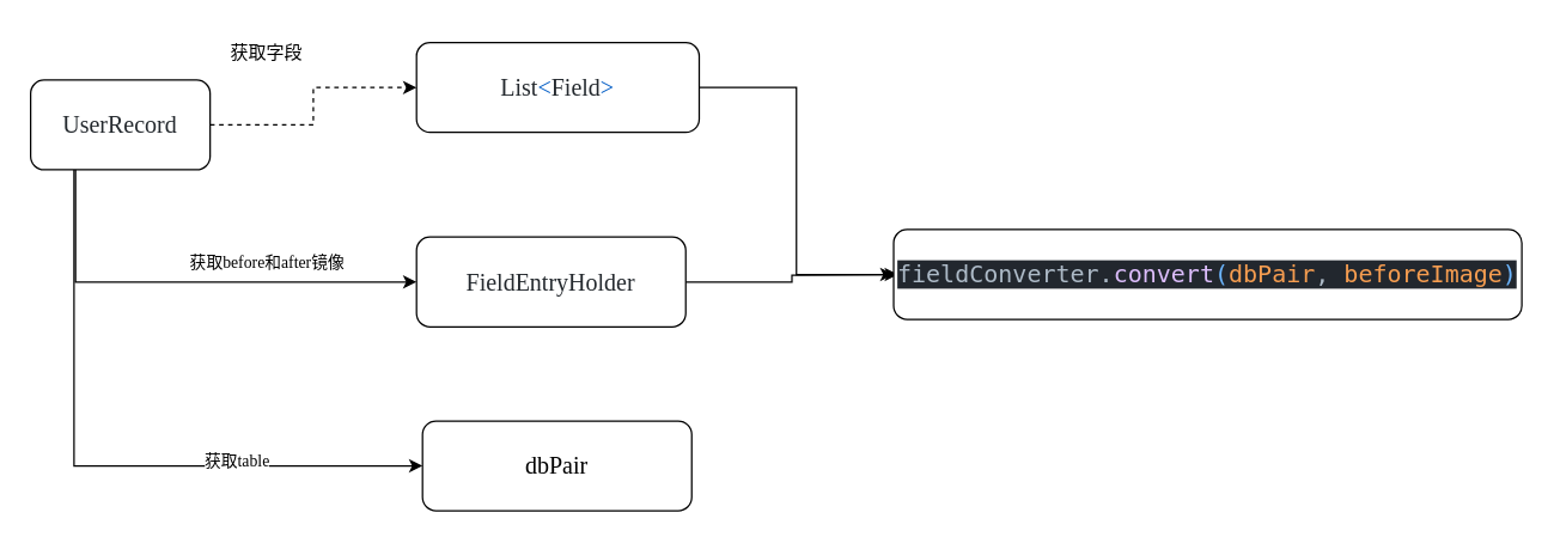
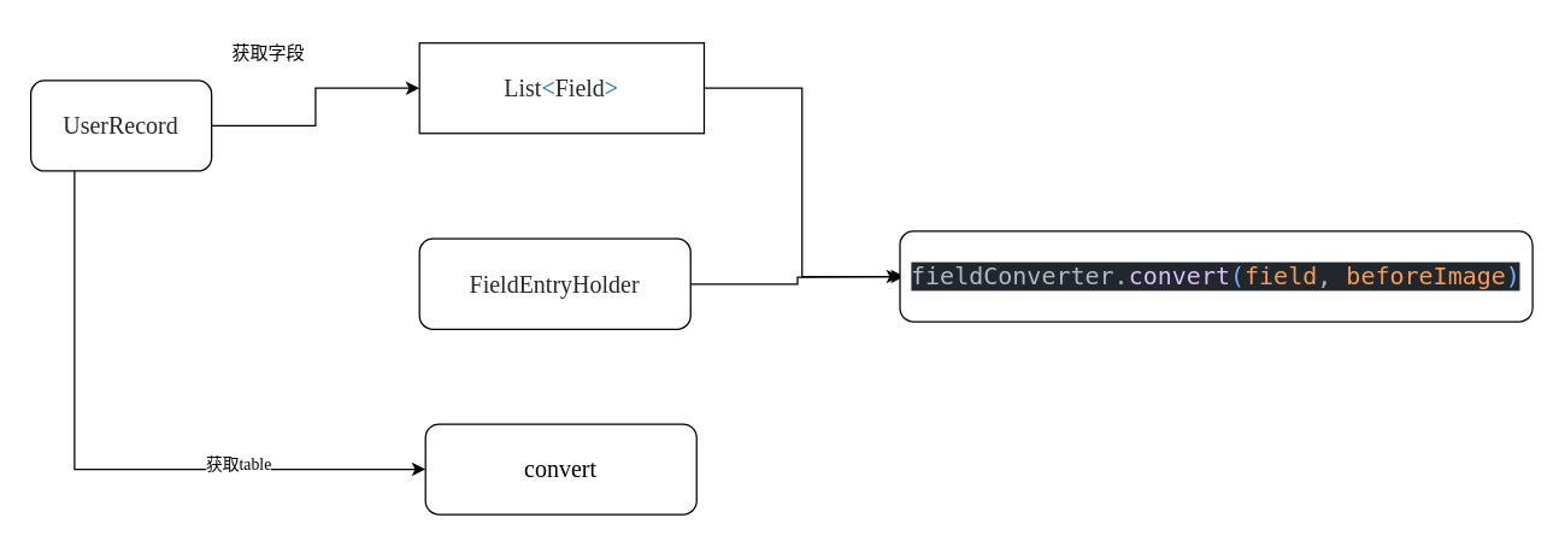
  <mxCell id="0" />
  <mxCell id="1" parent="0" />
- <mxCell id="2" style="edgeStyle=orthogonalEdgeStyle;rounded=0;orthogonalLoop=1;jettySize=auto;html=1;entryX=0;entryY=0.5;entryDx=0;entryDy=0;fontFamily=Comic Sans MS;dashed=1;" edge="1" parent="1" source="6" target="8"><mxGeometry relative="1" as="geometry" /></mxCell>
- <mxCell id="3" value="获取before和after镜像" style="edgeStyle=orthogonalEdgeStyle;rounded=0;orthogonalLoop=1;jettySize=auto;html=1;entryX=0;entryY=0.5;entryDx=0;entryDy=0;fontFamily=Comic Sans MS;" edge="1" parent="1" source="6" target="10"><mxGeometry x="0.342" y="13" relative="1" as="geometry"><Array as="points"><mxPoint x="50" y="188" /></Array><mxPoint as="offset" /></mxGeometry></mxCell>
+ <mxCell id="2" style="edgeStyle=orthogonalEdgeStyle;rounded=0;orthogonalLoop=1;jettySize=auto;html=1;entryX=0;entryY=0.5;entryDx=0;entryDy=0;fontFamily=Comic Sans MS;" edge="1" parent="1" source="6" target="8"><mxGeometry relative="1" as="geometry" /></mxCell>
  <mxCell id="4" style="edgeStyle=orthogonalEdgeStyle;rounded=0;orthogonalLoop=1;jettySize=auto;html=1;entryX=0;entryY=0.5;entryDx=0;entryDy=0;fontFamily=Comic Sans MS;" edge="1" parent="1" source="6" target="11"><mxGeometry relative="1" as="geometry"><Array as="points"><mxPoint x="49" y="311" /></Array></mxGeometry></mxCell>
  <mxCell id="5" value="获取table" style="edgeLabel;html=1;align=center;verticalAlign=middle;resizable=0;points=[];fontFamily=Comic Sans MS;" vertex="1" connectable="0" parent="4"><mxGeometry x="0.421" y="4" relative="1" as="geometry"><mxPoint as="offset" /></mxGeometry></mxCell>
  <mxCell id="6" value="&lt;p style=&quot;font-size: 12pt&quot;&gt;&lt;span style=&quot;color: rgb(36 , 41 , 46)&quot;&gt;&lt;font face=&quot;Comic Sans MS&quot;&gt;UserRecord&lt;/font&gt;&lt;/span&gt;&lt;/p&gt;" style="rounded=1;whiteSpace=wrap;html=1;" vertex="1" parent="1"><mxGeometry x="20" y="53" width="120" height="60" as="geometry" /></mxCell>
  <mxCell id="7" style="edgeStyle=orthogonalEdgeStyle;rounded=0;orthogonalLoop=1;jettySize=auto;html=1;entryX=0;entryY=0.5;entryDx=0;entryDy=0;fontFamily=Comic Sans MS;" edge="1" parent="1" source="8" target="12"><mxGeometry relative="1" as="geometry" /></mxCell>
- <mxCell id="8" value="&lt;pre style=&quot;font-size: 12pt&quot;&gt;&lt;font face=&quot;Comic Sans MS&quot;&gt;&lt;span style=&quot;color: rgb(36 , 41 , 46)&quot;&gt;List&lt;/span&gt;&lt;span style=&quot;color: rgb(0 , 92 , 197)&quot;&gt;&amp;lt;&lt;/span&gt;&lt;span style=&quot;color: rgb(36 , 41 , 46)&quot;&gt;Field&lt;/span&gt;&lt;span style=&quot;color: rgb(0 , 92 , 197)&quot;&gt;&amp;gt;&lt;/span&gt;&lt;/font&gt;&lt;/pre&gt;" style="rounded=1;whiteSpace=wrap;html=1;fontFamily=Comic Sans MS;" vertex="1" parent="1"><mxGeometry x="278" y="28" width="189" height="60" as="geometry" /></mxCell>
+ <mxCell id="8" value="&lt;pre style=&quot;font-size: 12pt&quot;&gt;&lt;font face=&quot;Comic Sans MS&quot;&gt;&lt;span style=&quot;color: rgb(36 , 41 , 46)&quot;&gt;List&lt;/span&gt;&lt;span style=&quot;color: rgb(0 , 92 , 197)&quot;&gt;&amp;lt;&lt;/span&gt;&lt;span style=&quot;color: rgb(36 , 41 , 46)&quot;&gt;Field&lt;/span&gt;&lt;span style=&quot;color: rgb(0 , 92 , 197)&quot;&gt;&amp;gt;&lt;/span&gt;&lt;/font&gt;&lt;/pre&gt;" style="whiteSpace=wrap;html=1;fontFamily=Comic Sans MS;rounded=0;" vertex="1" parent="1"><mxGeometry x="278" y="28" width="189" height="60" as="geometry" /></mxCell>
  <mxCell id="9" style="edgeStyle=orthogonalEdgeStyle;rounded=0;orthogonalLoop=1;jettySize=auto;html=1;fontFamily=Comic Sans MS;" edge="1" parent="1" source="10"><mxGeometry relative="1" as="geometry"><mxPoint x="600" y="183" as="targetPoint" /></mxGeometry></mxCell>
  <mxCell id="10" value="&lt;pre style=&quot;font-size: 12pt&quot;&gt;&lt;span style=&quot;color: rgb(36 , 41 , 46)&quot;&gt;&lt;font face=&quot;Comic Sans MS&quot;&gt;FieldEntryHolder&lt;/font&gt;&lt;/span&gt;&lt;/pre&gt;" style="rounded=1;whiteSpace=wrap;html=1;fontFamily=Comic Sans MS;" vertex="1" parent="1"><mxGeometry x="278" y="158" width="180" height="60" as="geometry" /></mxCell>
- <mxCell id="11" value="&lt;pre style=&quot;font-size: 12pt&quot;&gt;&lt;font face=&quot;Comic Sans MS&quot;&gt;dbPair&lt;/font&gt;&lt;/pre&gt;" style="rounded=1;whiteSpace=wrap;html=1;fontFamily=Comic Sans MS;" vertex="1" parent="1"><mxGeometry x="282" y="281" width="180" height="60" as="geometry" /></mxCell>
- <mxCell id="12" value="&lt;pre style=&quot;background-color: #22272e ; color: #adbac7 ; font-family: &amp;#34;jetbrains mono&amp;#34; , monospace ; font-size: 12.0pt&quot;&gt;fieldConverter.&lt;span style=&quot;color: #dcbdfb&quot;&gt;convert&lt;/span&gt;&lt;span style=&quot;color: #6cb6ff&quot;&gt;(&lt;/span&gt;&lt;span style=&quot;color: #f69d50&quot;&gt;dbPair&lt;/span&gt;, &lt;span style=&quot;color: #f69d50&quot;&gt;beforeImage&lt;/span&gt;&lt;span style=&quot;color: #6cb6ff&quot;&gt;)&lt;/span&gt;&lt;/pre&gt;" style="rounded=1;whiteSpace=wrap;html=1;fontFamily=Comic Sans MS;" vertex="1" parent="1"><mxGeometry x="597" y="153" width="420" height="60" as="geometry" /></mxCell>
+ <mxCell id="11" value="&lt;pre style=&quot;font-size: 12pt&quot;&gt;&lt;font face=&quot;Comic Sans MS&quot;&gt;convert&lt;/font&gt;&lt;/pre&gt;" style="rounded=1;whiteSpace=wrap;html=1;fontFamily=Comic Sans MS;" vertex="1" parent="1"><mxGeometry x="282" y="281" width="180" height="60" as="geometry" /></mxCell>
+ <mxCell id="12" value="&lt;pre style=&quot;background-color: #22272e ; color: #adbac7 ; font-family: &amp;#34;jetbrains mono&amp;#34; , monospace ; font-size: 12.0pt&quot;&gt;fieldConverter.&lt;span style=&quot;color: #dcbdfb&quot;&gt;convert&lt;/span&gt;&lt;span style=&quot;color: #6cb6ff&quot;&gt;(&lt;/span&gt;&lt;span style=&quot;color: #f69d50&quot;&gt;field&lt;/span&gt;, &lt;span style=&quot;color: #f69d50&quot;&gt;beforeImage&lt;/span&gt;&lt;span style=&quot;color: #6cb6ff&quot;&gt;)&lt;/span&gt;&lt;/pre&gt;" style="rounded=1;whiteSpace=wrap;html=1;fontFamily=Comic Sans MS;" vertex="1" parent="1"><mxGeometry x="597" y="153" width="420" height="60" as="geometry" /></mxCell>
  <mxCell id="13" value="获取字段" style="text;html=1;strokeColor=none;fillColor=none;align=center;verticalAlign=middle;whiteSpace=wrap;rounded=0;fontFamily=Comic Sans MS;" vertex="1" parent="1"><mxGeometry x="148" y="20" width="60" height="30" as="geometry" /></mxCell>
